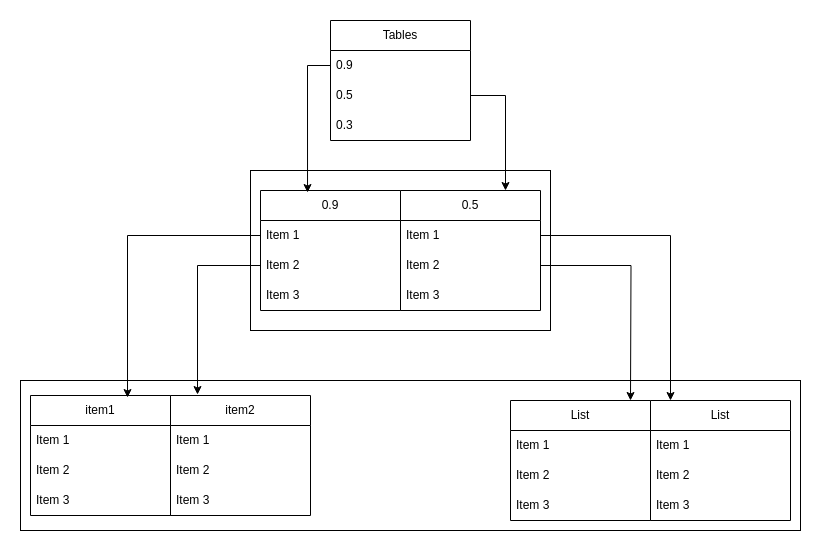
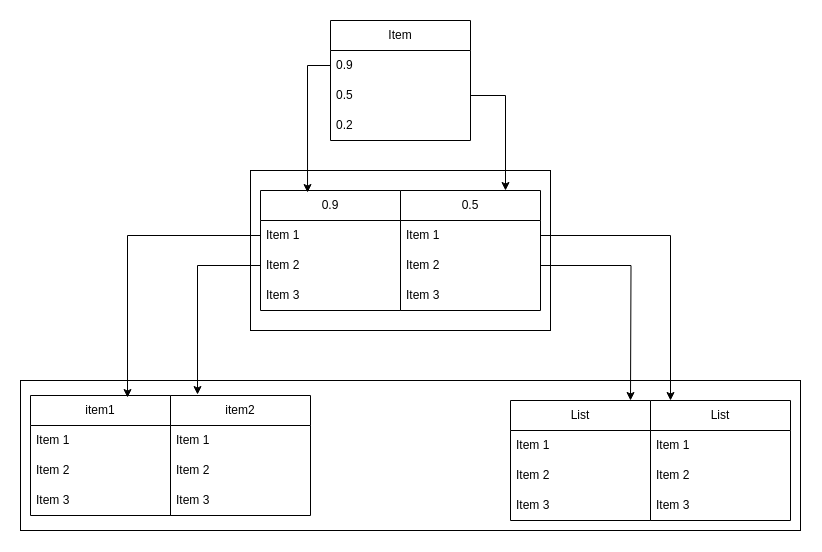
  <mxCell id="0" />
  <mxCell id="1" parent="0" />
- <mxCell id="2" value="Tables" style="swimlane;fontStyle=0;childLayout=stackLayout;horizontal=1;startSize=30;horizontalStack=0;resizeParent=1;resizeParentMax=0;resizeLast=0;collapsible=1;marginBottom=0;whiteSpace=wrap;html=1;" vertex="1" parent="1"><mxGeometry x="330" y="20" width="140" height="120" as="geometry" /></mxCell>
+ <mxCell id="2" value="Item" style="swimlane;fontStyle=0;childLayout=stackLayout;horizontal=1;startSize=30;horizontalStack=0;resizeParent=1;resizeParentMax=0;resizeLast=0;collapsible=1;marginBottom=0;whiteSpace=wrap;html=1;" vertex="1" parent="1"><mxGeometry x="330" y="20" width="140" height="120" as="geometry" /></mxCell>
  <mxCell id="3" value="0.9" style="text;strokeColor=none;fillColor=none;align=left;verticalAlign=middle;spacingLeft=4;spacingRight=4;overflow=hidden;points=[[0,0.5],[1,0.5]];portConstraint=eastwest;rotatable=0;whiteSpace=wrap;html=1;" vertex="1" parent="2"><mxGeometry y="30" width="140" height="30" as="geometry" /></mxCell>
  <mxCell id="4" value="0.5" style="text;strokeColor=none;fillColor=none;align=left;verticalAlign=middle;spacingLeft=4;spacingRight=4;overflow=hidden;points=[[0,0.5],[1,0.5]];portConstraint=eastwest;rotatable=0;whiteSpace=wrap;html=1;" vertex="1" parent="2"><mxGeometry y="60" width="140" height="30" as="geometry" /></mxCell>
- <mxCell id="5" value="0.3" style="text;strokeColor=none;fillColor=none;align=left;verticalAlign=middle;spacingLeft=4;spacingRight=4;overflow=hidden;points=[[0,0.5],[1,0.5]];portConstraint=eastwest;rotatable=0;whiteSpace=wrap;html=1;" vertex="1" parent="2"><mxGeometry y="90" width="140" height="30" as="geometry" /></mxCell>
+ <mxCell id="5" value="0.2" style="text;strokeColor=none;fillColor=none;align=left;verticalAlign=middle;spacingLeft=4;spacingRight=4;overflow=hidden;points=[[0,0.5],[1,0.5]];portConstraint=eastwest;rotatable=0;whiteSpace=wrap;html=1;" vertex="1" parent="2"><mxGeometry y="90" width="140" height="30" as="geometry" /></mxCell>
  <mxCell id="6" value="" style="rounded=0;whiteSpace=wrap;html=1;" vertex="1" parent="1"><mxGeometry x="250" y="170" width="300" height="160" as="geometry" /></mxCell>
  <mxCell id="7" value="0.9" style="swimlane;fontStyle=0;childLayout=stackLayout;horizontal=1;startSize=30;horizontalStack=0;resizeParent=1;resizeParentMax=0;resizeLast=0;collapsible=1;marginBottom=0;whiteSpace=wrap;html=1;" vertex="1" parent="1"><mxGeometry x="260" y="190" width="140" height="120" as="geometry" /></mxCell>
  <mxCell id="8" value="Item 1" style="text;strokeColor=none;fillColor=none;align=left;verticalAlign=middle;spacingLeft=4;spacingRight=4;overflow=hidden;points=[[0,0.5],[1,0.5]];portConstraint=eastwest;rotatable=0;whiteSpace=wrap;html=1;" vertex="1" parent="7"><mxGeometry y="30" width="140" height="30" as="geometry" /></mxCell>
  <mxCell id="9" value="Item 2" style="text;strokeColor=none;fillColor=none;align=left;verticalAlign=middle;spacingLeft=4;spacingRight=4;overflow=hidden;points=[[0,0.5],[1,0.5]];portConstraint=eastwest;rotatable=0;whiteSpace=wrap;html=1;" vertex="1" parent="7"><mxGeometry y="60" width="140" height="30" as="geometry" /></mxCell>
  <mxCell id="10" value="Item 3" style="text;strokeColor=none;fillColor=none;align=left;verticalAlign=middle;spacingLeft=4;spacingRight=4;overflow=hidden;points=[[0,0.5],[1,0.5]];portConstraint=eastwest;rotatable=0;whiteSpace=wrap;html=1;" vertex="1" parent="7"><mxGeometry y="90" width="140" height="30" as="geometry" /></mxCell>
  <mxCell id="11" value="0.5" style="swimlane;fontStyle=0;childLayout=stackLayout;horizontal=1;startSize=30;horizontalStack=0;resizeParent=1;resizeParentMax=0;resizeLast=0;collapsible=1;marginBottom=0;whiteSpace=wrap;html=1;" vertex="1" parent="1"><mxGeometry x="400" y="190" width="140" height="120" as="geometry" /></mxCell>
  <mxCell id="12" value="Item 1" style="text;strokeColor=none;fillColor=none;align=left;verticalAlign=middle;spacingLeft=4;spacingRight=4;overflow=hidden;points=[[0,0.5],[1,0.5]];portConstraint=eastwest;rotatable=0;whiteSpace=wrap;html=1;" vertex="1" parent="11"><mxGeometry y="30" width="140" height="30" as="geometry" /></mxCell>
  <mxCell id="13" value="Item 2" style="text;strokeColor=none;fillColor=none;align=left;verticalAlign=middle;spacingLeft=4;spacingRight=4;overflow=hidden;points=[[0,0.5],[1,0.5]];portConstraint=eastwest;rotatable=0;whiteSpace=wrap;html=1;" vertex="1" parent="11"><mxGeometry y="60" width="140" height="30" as="geometry" /></mxCell>
  <mxCell id="14" value="Item 3" style="text;strokeColor=none;fillColor=none;align=left;verticalAlign=middle;spacingLeft=4;spacingRight=4;overflow=hidden;points=[[0,0.5],[1,0.5]];portConstraint=eastwest;rotatable=0;whiteSpace=wrap;html=1;" vertex="1" parent="11"><mxGeometry y="90" width="140" height="30" as="geometry" /></mxCell>
  <mxCell id="15" style="edgeStyle=orthogonalEdgeStyle;rounded=0;orthogonalLoop=1;jettySize=auto;html=1;exitX=0;exitY=0.5;exitDx=0;exitDy=0;entryX=0.336;entryY=0.017;entryDx=0;entryDy=0;entryPerimeter=0;" edge="1" parent="1" source="3" target="7"><mxGeometry relative="1" as="geometry" /></mxCell>
  <mxCell id="16" style="edgeStyle=orthogonalEdgeStyle;rounded=0;orthogonalLoop=1;jettySize=auto;html=1;entryX=0.75;entryY=0;entryDx=0;entryDy=0;" edge="1" parent="1" source="4" target="11"><mxGeometry relative="1" as="geometry" /></mxCell>
  <mxCell id="17" value="" style="rounded=0;whiteSpace=wrap;html=1;" vertex="1" parent="1"><mxGeometry x="20" y="380" width="780" height="150" as="geometry" /></mxCell>
  <mxCell id="18" value="item1" style="swimlane;fontStyle=0;childLayout=stackLayout;horizontal=1;startSize=30;horizontalStack=0;resizeParent=1;resizeParentMax=0;resizeLast=0;collapsible=1;marginBottom=0;whiteSpace=wrap;html=1;" vertex="1" parent="1"><mxGeometry x="30" y="395" width="140" height="120" as="geometry" /></mxCell>
  <mxCell id="19" value="Item 1" style="text;strokeColor=none;fillColor=none;align=left;verticalAlign=middle;spacingLeft=4;spacingRight=4;overflow=hidden;points=[[0,0.5],[1,0.5]];portConstraint=eastwest;rotatable=0;whiteSpace=wrap;html=1;" vertex="1" parent="18"><mxGeometry y="30" width="140" height="30" as="geometry" /></mxCell>
  <mxCell id="20" value="Item 2" style="text;strokeColor=none;fillColor=none;align=left;verticalAlign=middle;spacingLeft=4;spacingRight=4;overflow=hidden;points=[[0,0.5],[1,0.5]];portConstraint=eastwest;rotatable=0;whiteSpace=wrap;html=1;" vertex="1" parent="18"><mxGeometry y="60" width="140" height="30" as="geometry" /></mxCell>
  <mxCell id="21" value="Item 3" style="text;strokeColor=none;fillColor=none;align=left;verticalAlign=middle;spacingLeft=4;spacingRight=4;overflow=hidden;points=[[0,0.5],[1,0.5]];portConstraint=eastwest;rotatable=0;whiteSpace=wrap;html=1;" vertex="1" parent="18"><mxGeometry y="90" width="140" height="30" as="geometry" /></mxCell>
  <mxCell id="22" value="item2" style="swimlane;fontStyle=0;childLayout=stackLayout;horizontal=1;startSize=30;horizontalStack=0;resizeParent=1;resizeParentMax=0;resizeLast=0;collapsible=1;marginBottom=0;whiteSpace=wrap;html=1;" vertex="1" parent="1"><mxGeometry x="170" y="395" width="140" height="120" as="geometry" /></mxCell>
  <mxCell id="23" value="Item 1" style="text;strokeColor=none;fillColor=none;align=left;verticalAlign=middle;spacingLeft=4;spacingRight=4;overflow=hidden;points=[[0,0.5],[1,0.5]];portConstraint=eastwest;rotatable=0;whiteSpace=wrap;html=1;" vertex="1" parent="22"><mxGeometry y="30" width="140" height="30" as="geometry" /></mxCell>
  <mxCell id="24" value="Item 2" style="text;strokeColor=none;fillColor=none;align=left;verticalAlign=middle;spacingLeft=4;spacingRight=4;overflow=hidden;points=[[0,0.5],[1,0.5]];portConstraint=eastwest;rotatable=0;whiteSpace=wrap;html=1;" vertex="1" parent="22"><mxGeometry y="60" width="140" height="30" as="geometry" /></mxCell>
  <mxCell id="25" value="Item 3" style="text;strokeColor=none;fillColor=none;align=left;verticalAlign=middle;spacingLeft=4;spacingRight=4;overflow=hidden;points=[[0,0.5],[1,0.5]];portConstraint=eastwest;rotatable=0;whiteSpace=wrap;html=1;" vertex="1" parent="22"><mxGeometry y="90" width="140" height="30" as="geometry" /></mxCell>
  <mxCell id="26" value="List" style="swimlane;fontStyle=0;childLayout=stackLayout;horizontal=1;startSize=30;horizontalStack=0;resizeParent=1;resizeParentMax=0;resizeLast=0;collapsible=1;marginBottom=0;whiteSpace=wrap;html=1;" vertex="1" parent="1"><mxGeometry x="650" y="400" width="140" height="120" as="geometry" /></mxCell>
  <mxCell id="27" value="Item 1" style="text;strokeColor=none;fillColor=none;align=left;verticalAlign=middle;spacingLeft=4;spacingRight=4;overflow=hidden;points=[[0,0.5],[1,0.5]];portConstraint=eastwest;rotatable=0;whiteSpace=wrap;html=1;" vertex="1" parent="26"><mxGeometry y="30" width="140" height="30" as="geometry" /></mxCell>
  <mxCell id="28" value="Item 2" style="text;strokeColor=none;fillColor=none;align=left;verticalAlign=middle;spacingLeft=4;spacingRight=4;overflow=hidden;points=[[0,0.5],[1,0.5]];portConstraint=eastwest;rotatable=0;whiteSpace=wrap;html=1;" vertex="1" parent="26"><mxGeometry y="60" width="140" height="30" as="geometry" /></mxCell>
  <mxCell id="29" value="Item 3" style="text;strokeColor=none;fillColor=none;align=left;verticalAlign=middle;spacingLeft=4;spacingRight=4;overflow=hidden;points=[[0,0.5],[1,0.5]];portConstraint=eastwest;rotatable=0;whiteSpace=wrap;html=1;" vertex="1" parent="26"><mxGeometry y="90" width="140" height="30" as="geometry" /></mxCell>
  <mxCell id="30" style="edgeStyle=orthogonalEdgeStyle;rounded=0;orthogonalLoop=1;jettySize=auto;html=1;" edge="1" parent="1" source="12" target="26"><mxGeometry relative="1" as="geometry"><mxPoint x="670" y="320" as="targetPoint" /><Array as="points"><mxPoint x="670" y="235" /></Array></mxGeometry></mxCell>
  <mxCell id="31" value="List" style="swimlane;fontStyle=0;childLayout=stackLayout;horizontal=1;startSize=30;horizontalStack=0;resizeParent=1;resizeParentMax=0;resizeLast=0;collapsible=1;marginBottom=0;whiteSpace=wrap;html=1;" vertex="1" parent="1"><mxGeometry x="510" y="400" width="140" height="120" as="geometry" /></mxCell>
  <mxCell id="32" value="Item 1" style="text;strokeColor=none;fillColor=none;align=left;verticalAlign=middle;spacingLeft=4;spacingRight=4;overflow=hidden;points=[[0,0.5],[1,0.5]];portConstraint=eastwest;rotatable=0;whiteSpace=wrap;html=1;" vertex="1" parent="31"><mxGeometry y="30" width="140" height="30" as="geometry" /></mxCell>
  <mxCell id="33" value="Item 2" style="text;strokeColor=none;fillColor=none;align=left;verticalAlign=middle;spacingLeft=4;spacingRight=4;overflow=hidden;points=[[0,0.5],[1,0.5]];portConstraint=eastwest;rotatable=0;whiteSpace=wrap;html=1;" vertex="1" parent="31"><mxGeometry y="60" width="140" height="30" as="geometry" /></mxCell>
  <mxCell id="34" value="Item 3" style="text;strokeColor=none;fillColor=none;align=left;verticalAlign=middle;spacingLeft=4;spacingRight=4;overflow=hidden;points=[[0,0.5],[1,0.5]];portConstraint=eastwest;rotatable=0;whiteSpace=wrap;html=1;" vertex="1" parent="31"><mxGeometry y="90" width="140" height="30" as="geometry" /></mxCell>
  <mxCell id="35" style="edgeStyle=orthogonalEdgeStyle;rounded=0;orthogonalLoop=1;jettySize=auto;html=1;" edge="1" parent="1" source="13"><mxGeometry relative="1" as="geometry"><mxPoint x="630" y="400" as="targetPoint" /><mxPoint x="590" y="265" as="sourcePoint" /></mxGeometry></mxCell>
  <mxCell id="36" style="edgeStyle=orthogonalEdgeStyle;rounded=0;orthogonalLoop=1;jettySize=auto;html=1;entryX=0.193;entryY=-0.008;entryDx=0;entryDy=0;entryPerimeter=0;" edge="1" parent="1" source="9" target="22"><mxGeometry relative="1" as="geometry"><mxPoint x="190" y="380" as="targetPoint" /></mxGeometry></mxCell>
  <mxCell id="37" style="edgeStyle=orthogonalEdgeStyle;rounded=0;orthogonalLoop=1;jettySize=auto;html=1;entryX=0.693;entryY=0.017;entryDx=0;entryDy=0;entryPerimeter=0;" edge="1" parent="1" source="8" target="18"><mxGeometry relative="1" as="geometry"><mxPoint x="150" y="380" as="targetPoint" /></mxGeometry></mxCell>
